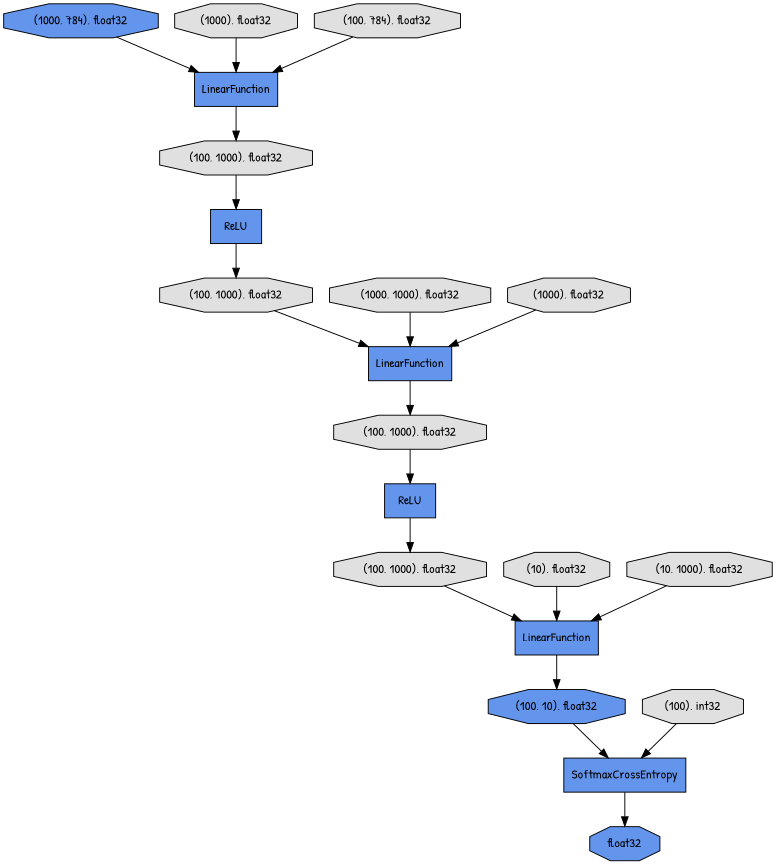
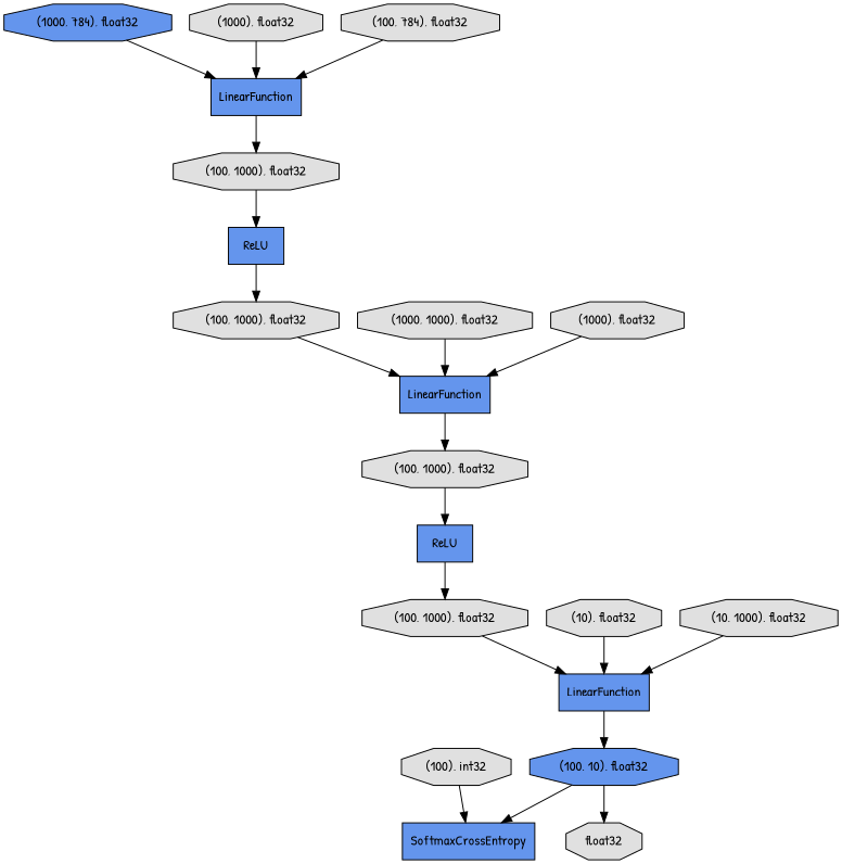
  digraph {
    fontname="Patrick Hand"
    rankdir=TB
    node [fillcolor="#E0E0E0" fontname="Patrick Hand" shape=octagon style=filled]
    edge [fontname="Patrick Hand"]
    n1 [fillcolor="#6495ED" label="(1000, 784), float32"]
    n2 [fillcolor="#6495ED" label=LinearFunction shape=record]
    n3 [label="(100, 1000), float32"]
    n4 [fillcolor="#6495ED" label=ReLU shape=record]
    n5 [label="(100, 1000), float32"]
    n6 [fillcolor="#6495ED" label=LinearFunction shape=record]
    n7 [label="(1000), float32"]
    n8 [fillcolor="#6495ED" label=LinearFunction shape=record]
    n9 [fillcolor="#6495ED" label="(100, 10), float32"]
    n10 [fillcolor="#6495ED" label=SoftmaxCrossEntropy shape=record]
    n11 [label="(10), float32"]
    n12 [label="(1000, 1000), float32"]
    n13 [label="(100, 1000), float32"]
    n14 [label="(10, 1000), float32"]
    n15 [label="(1000), float32"]
-   n16 [fillcolor="#6495ED" label=float32]
+   n16 [label=float32]
    n17 [label="(100, 784), float32"]
    n18 [label="(100), int32"]
    n19 [fillcolor="#6495ED" label=ReLU shape=record]
    n20 [label="(100, 1000), float32"]
    n1 -> n2
    n2 -> n3
    n3 -> n4
    n4 -> n5
    n5 -> n6
    n6 -> n13
    n7 -> n2
    n8 -> n9
    n9 -> n10
-   n10 -> n16
+   n9 -> n16
    n11 -> n8
    n12 -> n6
    n13 -> n19
    n14 -> n8
    n15 -> n6
    n17 -> n2
    n18 -> n10
    n19 -> n20
    n20 -> n8
  }
